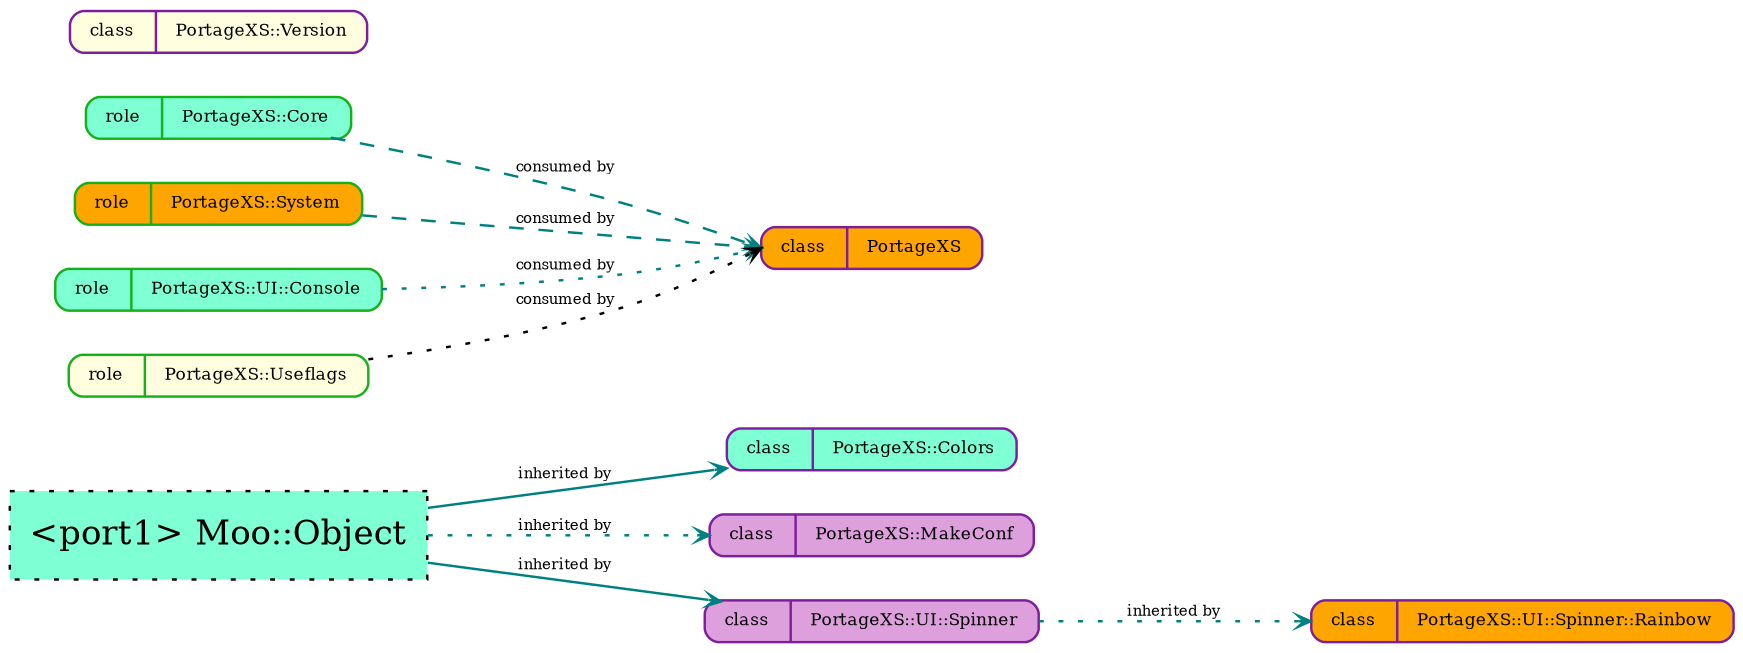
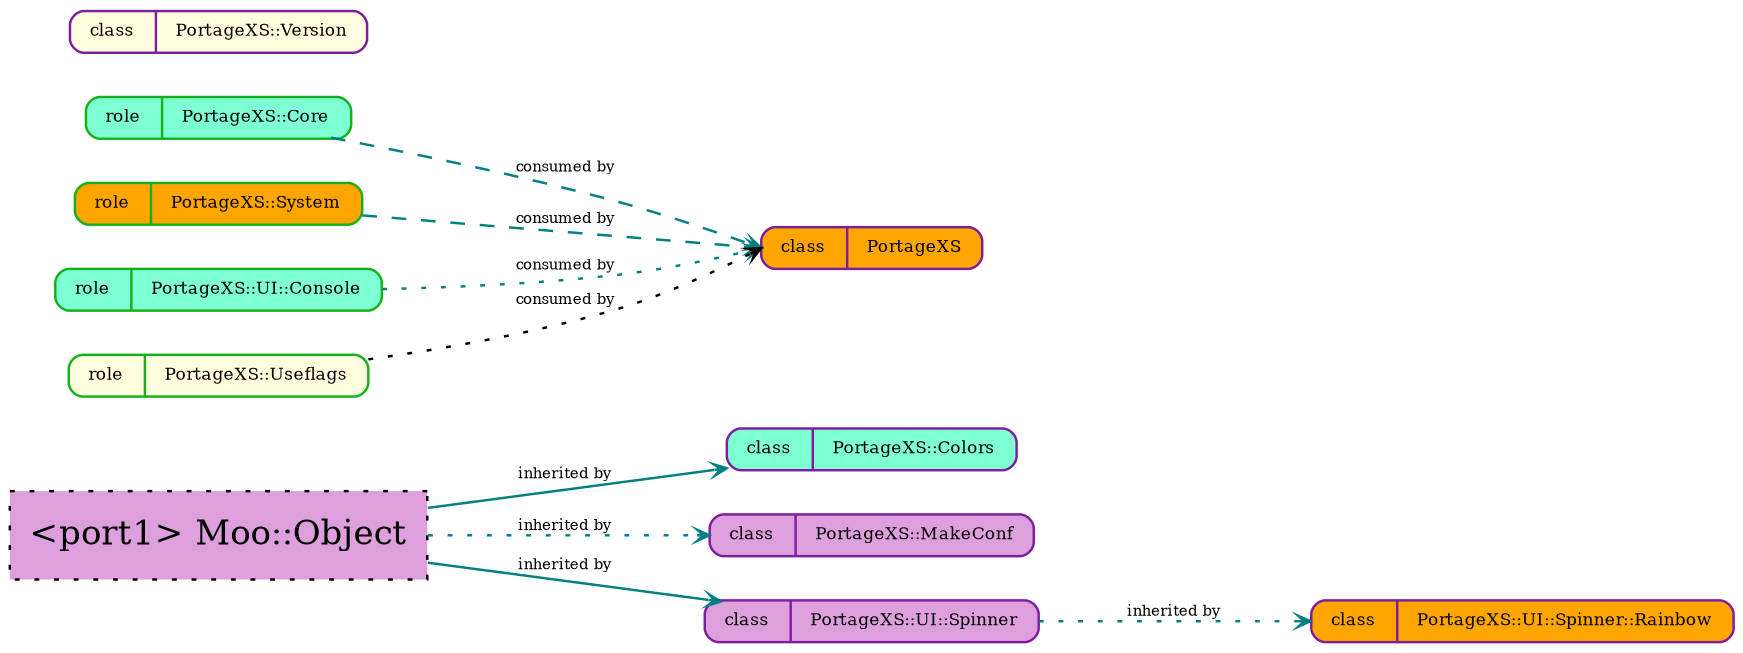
  strict digraph {
    compound=1
    concentrate=1
    rankdir=LR
    ranksep=1
    smoothing=triangle
    splines=spline
    node [shape=Mrecord style="solid,filled" fillcolor=plum color="#7e1e9c" fontsize=7]
    edge [arrowhead=open arrowsize=0.5 color=teal dir=forward fontsize=6 headclip=1 minlen=1 samehead=head tailclip=1 weight=10 style=dotted]
-   n1 [label="<port1> Moo::Object" shape=box style="dotted,filled" fillcolor=aquamarine color="" fontsize=""]
+   n1 [label="<port1> Moo::Object" shape=box style="dotted,filled" color="" fontsize=""]
    n2 [height=0.1 label="{{<port1> class}|<port2> PortageXS::Colors}" fillcolor=aquamarine]
    n3 [height=0.1 label="{{<port1> class}|<port2> PortageXS::MakeConf}"]
    n4 [height=0.1 label="{{<port1> class}|<port2> PortageXS::UI::Spinner}"]
    n5 [height=0.1 label="{{<port1> class}|<port2> PortageXS}" fillcolor=orange]
    n6 [color="#15b01a" height=0.1 label="{{<port1> role}|<port2> PortageXS::Core}" fillcolor=aquamarine]
    n7 [color="#15b01a" height=0.1 label="{{<port1> role}|<port2> PortageXS::System}" fillcolor=orange]
    n8 [color="#15b01a" height=0.1 label="{{<port1> role}|<port2> PortageXS::UI::Console}" fillcolor=aquamarine]
    n9 [height=0.1 label="{{<port1> class}|<port2> PortageXS::UI::Spinner::Rainbow}" fillcolor=orange]
    n10 [color="#15b01a" height=0.1 label="{{<port1> role}|<port2> PortageXS::Useflags}" fillcolor=lightyellow]
    n11 [height=0.1 label="{{<port1> class}|<port2> PortageXS::Version}" fillcolor=lightyellow]
    n1 -> n2 [label="inherited by" style=solid]
    n1 -> n3 [label="inherited by"]
    n1 -> n4 [label="inherited by" style=solid]
    n4 -> n9 [label="inherited by"]
    n6 -> n5 [label="consumed by" weight=5 style=dashed]
    n7 -> n5 [label="consumed by" weight=5 style=dashed]
    n8 -> n5 [label="consumed by" weight=5]
    n10 -> n5 [color=black label="consumed by" weight=5]
  }
